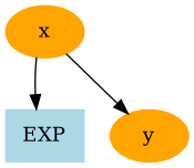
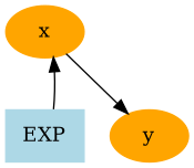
  digraph {
    node [color=orange style=filled]
    n1 [label=x]
    n2 [color=lightblue label=EXP shape=box]
    n3 [label=y]
-   n1 -> n2
+   n2 -> n1
    n1 -> n3
  }
